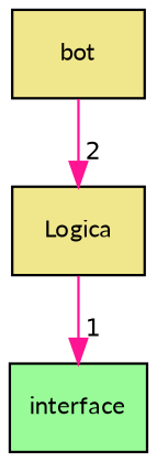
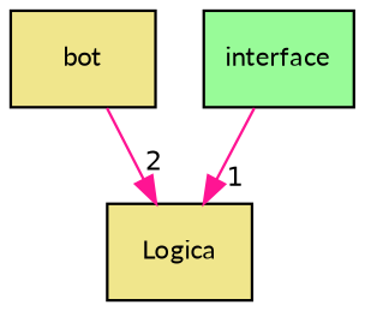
  digraph {
    compound=true
    fontname=Lato
    node [fillcolor=khaki fontname=Lato fontsize=10 shape=box style=filled]
    edge [color=deeppink fontname=Lato labeldistance=1.5 labelfontname=Helvetica labelfontsize=10]
    n1 [label=bot pencolor=black]
    n2 [label=Logica]
    n3 [fillcolor=palegreen label=interface]
    n1 -> n2 [headlabel=2]
-   n2 -> n3 [headlabel=1]
+   n3 -> n2 [headlabel=1]
  }
